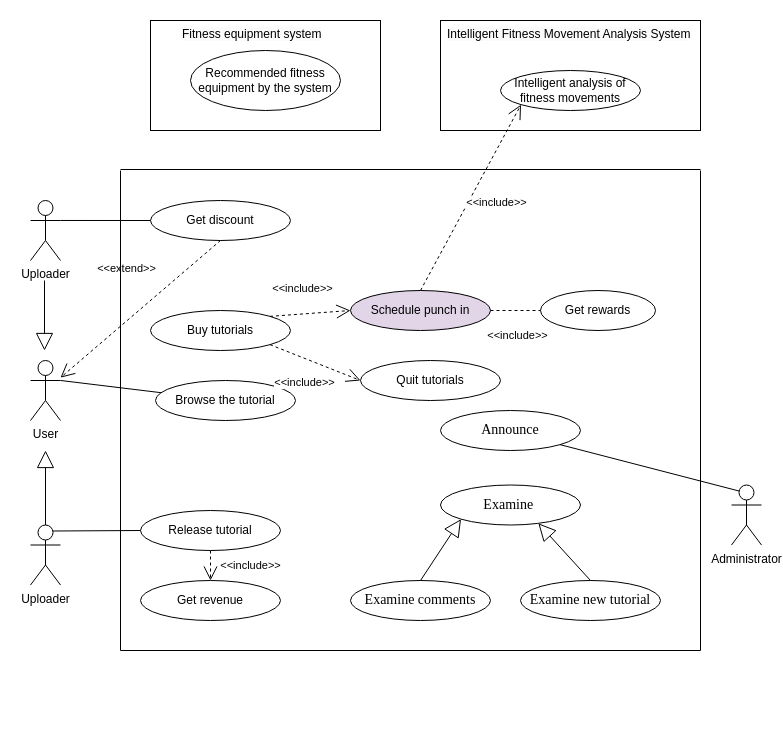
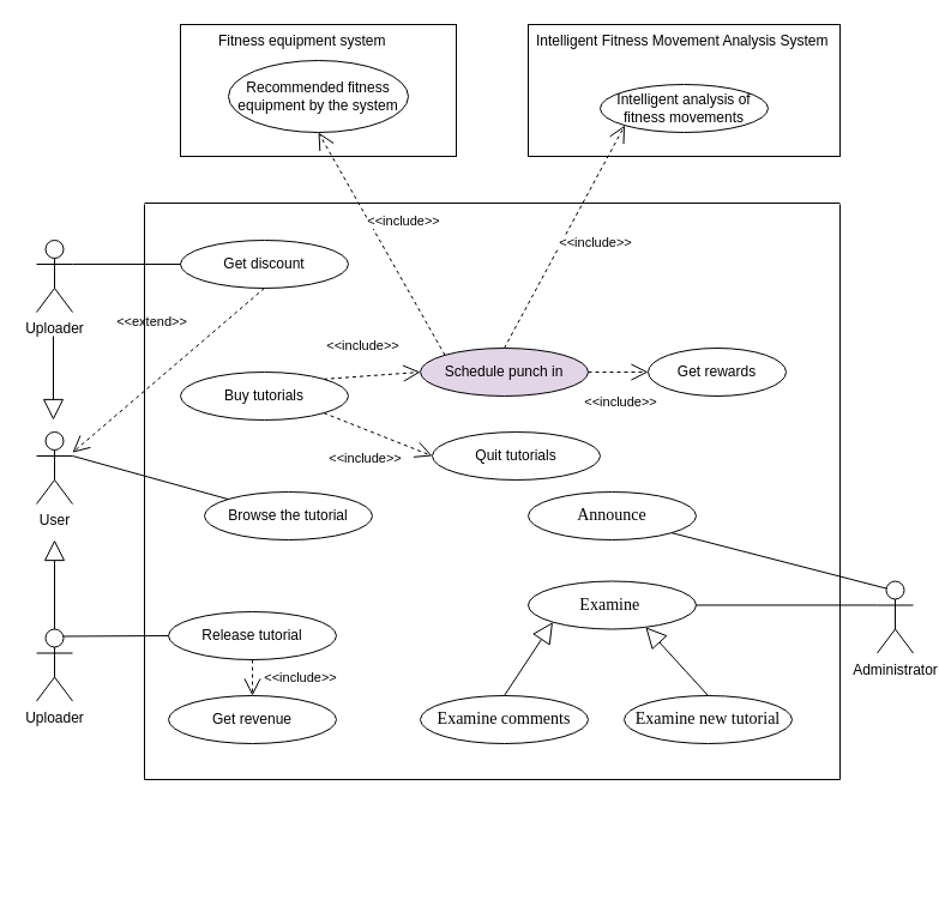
  <mxCell id="0" />
  <mxCell id="1" parent="0" />
  <mxCell id="2" value="" style="html=1;whiteSpace=wrap;opacity=0;strokeColor=default;align=center;verticalAlign=middle;fontFamily=Helvetica;fontSize=12;fontColor=default;fillColor=default;labelBorderColor=default;" parent="1" vertex="1"><mxGeometry x="170" y="640" width="110" height="50" as="geometry" /></mxCell>
  <mxCell id="3" value="" style="rounded=0;whiteSpace=wrap;html=1;opacity=0;strokeColor=default;align=center;verticalAlign=middle;fontFamily=Helvetica;fontSize=12;fontColor=default;fillColor=default;labelBorderColor=default;" parent="1" vertex="1"><mxGeometry x="190" y="634" width="120" height="60" as="geometry" /></mxCell>
  <mxCell id="4" value="" style="rounded=0;whiteSpace=wrap;html=1;opacity=0;align=center;verticalAlign=middle;fontFamily=Helvetica;fontSize=12;" parent="1" vertex="1"><mxGeometry x="20" y="694" width="190" height="40" as="geometry" /></mxCell>
+ <mxCell id="5" value="" style="edgeStyle=orthogonalEdgeStyle;rounded=0;orthogonalLoop=1;jettySize=auto;html=1;exitX=0;exitY=0.333;exitDx=0;exitDy=0;exitPerimeter=0;endArrow=none;endFill=0;" parent="1" source="6" target="23" edge="1"><mxGeometry relative="1" as="geometry" /></mxCell>
  <mxCell id="6" value="Administrator" style="shape=umlActor;verticalLabelPosition=bottom;verticalAlign=top;html=1;outlineConnect=0;" parent="1" vertex="1"><mxGeometry x="731" y="484.5" width="30" height="60" as="geometry" /></mxCell>
  <mxCell id="7" value="User" style="shape=umlActor;verticalLabelPosition=bottom;verticalAlign=top;html=1;outlineConnect=0;" parent="1" vertex="1"><mxGeometry x="30" y="360" width="30" height="60" as="geometry" /></mxCell>
  <mxCell id="8" value="Uploader" style="shape=umlActor;verticalLabelPosition=bottom;verticalAlign=top;html=1;outlineConnect=0;" parent="1" vertex="1"><mxGeometry x="30" y="524.5" width="30" height="60" as="geometry" /></mxCell>
  <mxCell id="9" value="" style="endArrow=block;endSize=15;endFill=0;html=1;rounded=0;exitX=0.5;exitY=0;exitDx=0;exitDy=0;exitPerimeter=0;" parent="1" source="8" edge="1"><mxGeometry width="160" relative="1" as="geometry"><mxPoint x="160" y="410" as="sourcePoint" /><mxPoint x="45" y="450" as="targetPoint" /></mxGeometry></mxCell>
  <mxCell id="10" value="" style="endArrow=block;endSize=15;endFill=0;html=1;rounded=0;" parent="1" edge="1"><mxGeometry width="160" relative="1" as="geometry"><mxPoint x="44" y="280" as="sourcePoint" /><mxPoint x="44" y="350" as="targetPoint" /></mxGeometry></mxCell>
  <mxCell id="11" value="Release tutorial" style="ellipse;whiteSpace=wrap;html=1;" parent="1" vertex="1"><mxGeometry x="140" y="510" width="140" height="40" as="geometry" /></mxCell>
  <mxCell id="12" value="Buy tutorials" style="ellipse;whiteSpace=wrap;html=1;" parent="1" vertex="1"><mxGeometry x="150" y="310" width="140" height="40" as="geometry" /></mxCell>
  <mxCell id="13" value="Quit tutorials" style="ellipse;whiteSpace=wrap;html=1;" parent="1" vertex="1"><mxGeometry x="360" y="360" width="140" height="40" as="geometry" /></mxCell>
  <mxCell id="14" value="Get rewards" style="ellipse;whiteSpace=wrap;html=1;" parent="1" vertex="1"><mxGeometry x="540" y="290" width="115" height="40" as="geometry" /></mxCell>
  <mxCell id="15" value="Schedule punch in" style="ellipse;whiteSpace=wrap;html=1;fillColor=#e1d5e7;" parent="1" vertex="1"><mxGeometry x="350" y="290" width="140" height="40" as="geometry" /></mxCell>
  <mxCell id="16" value="" style="endArrow=none;endFill=0;endSize=12;html=1;rounded=0;exitX=0.75;exitY=0.1;exitDx=0;exitDy=0;exitPerimeter=0;entryX=0;entryY=0.5;entryDx=0;entryDy=0;" parent="1" source="8" target="11" edge="1"><mxGeometry width="160" relative="1" as="geometry"><mxPoint x="560" y="280" as="sourcePoint" /><mxPoint x="720" y="280" as="targetPoint" /></mxGeometry></mxCell>
- <mxCell id="17" value="Browse the tutorial" style="ellipse;whiteSpace=wrap;html=1;" parent="1" vertex="1"><mxGeometry x="155" y="380" width="140" height="40" as="geometry" /></mxCell>
+ <mxCell id="17" value="Browse the tutorial" style="ellipse;whiteSpace=wrap;html=1;" parent="1" vertex="1"><mxGeometry x="170" y="410" width="140" height="40" as="geometry" /></mxCell>
  <mxCell id="18" value="" style="endArrow=none;endFill=0;endSize=12;html=1;rounded=0;exitX=1;exitY=0.333;exitDx=0;exitDy=0;exitPerimeter=0;" parent="1" source="7" target="17" edge="1"><mxGeometry width="160" relative="1" as="geometry"><mxPoint x="180" y="310" as="sourcePoint" /><mxPoint x="290" y="368" as="targetPoint" /></mxGeometry></mxCell>
  <mxCell id="19" value="&amp;lt;&amp;lt;include&amp;gt;&amp;gt;" style="endArrow=open;endSize=12;dashed=1;html=1;rounded=0;exitX=0.5;exitY=1;exitDx=0;exitDy=0;entryX=0.5;entryY=0;entryDx=0;entryDy=0;" parent="1" source="11" target="30" edge="1"><mxGeometry x="-0.033" y="40" width="160" relative="1" as="geometry"><mxPoint x="219.78" y="536" as="sourcePoint" /><mxPoint x="220" y="600" as="targetPoint" /><mxPoint as="offset" /></mxGeometry></mxCell>
  <mxCell id="20" value="&amp;lt;&amp;lt;include&amp;gt;&amp;gt;" style="endArrow=open;endSize=12;dashed=1;html=1;rounded=0;entryX=0;entryY=0.5;entryDx=0;entryDy=0;exitX=1;exitY=0;exitDx=0;exitDy=0;" parent="1" source="12" target="15" edge="1"><mxGeometry x="-0.146" y="25" width="160" relative="1" as="geometry"><mxPoint x="460" y="521" as="sourcePoint" /><mxPoint x="460" y="581" as="targetPoint" /><mxPoint as="offset" /></mxGeometry></mxCell>
  <mxCell id="21" value="&amp;lt;&amp;lt;include&amp;gt;&amp;gt;" style="endArrow=open;endSize=12;dashed=1;html=1;rounded=0;entryX=0;entryY=0.5;entryDx=0;entryDy=0;exitX=1;exitY=1;exitDx=0;exitDy=0;" parent="1" source="12" target="13" edge="1"><mxGeometry x="-0.046" y="-22" width="160" relative="1" as="geometry"><mxPoint x="390" y="368" as="sourcePoint" /><mxPoint x="500" y="335" as="targetPoint" /><mxPoint as="offset" /></mxGeometry></mxCell>
- <mxCell id="22" value="&amp;lt;&amp;lt;include&amp;gt;&amp;gt;" style="endArrow=none;endSize=12;dashed=1;html=1;rounded=0;entryX=0;entryY=0.5;entryDx=0;entryDy=0;exitX=1;exitY=0.5;exitDx=0;exitDy=0;" parent="1" source="15" target="14" edge="1"><mxGeometry x="0.067" y="-25" width="160" relative="1" as="geometry"><mxPoint x="390" y="403" as="sourcePoint" /><mxPoint x="460" y="405" as="targetPoint" /><mxPoint as="offset" /></mxGeometry></mxCell>
+ <mxCell id="22" value="&amp;lt;&amp;lt;include&amp;gt;&amp;gt;" style="endArrow=open;endSize=12;dashed=1;html=1;rounded=0;entryX=0;entryY=0.5;entryDx=0;entryDy=0;exitX=1;exitY=0.5;exitDx=0;exitDy=0;" parent="1" source="15" target="14" edge="1"><mxGeometry x="0.067" y="-25" width="160" relative="1" as="geometry"><mxPoint x="390" y="403" as="sourcePoint" /><mxPoint x="460" y="405" as="targetPoint" /><mxPoint as="offset" /></mxGeometry></mxCell>
  <mxCell id="23" value="&lt;p class=&quot;MsoNormal&quot;&gt;&lt;span style=&quot;mso-spacerun:'yes';font-family:宋体;mso-ascii-font-family:Calibri;&lt;br/&gt;mso-hansi-font-family:Calibri;mso-bidi-font-family:'Times New Roman';font-size:10.5pt;&lt;br/&gt;mso-font-kerning:1.0pt;&quot;&gt;&lt;font face=&quot;Calibri&quot;&gt;Examine&amp;nbsp;&lt;/font&gt;&lt;/span&gt;&lt;/p&gt;" style="ellipse;whiteSpace=wrap;html=1;" parent="1" vertex="1"><mxGeometry x="440" y="484.5" width="140" height="40" as="geometry" /></mxCell>
  <mxCell id="24" value="&lt;p class=&quot;MsoNormal&quot;&gt;&lt;font face=&quot;Calibri&quot;&gt;&lt;span style=&quot;font-size: 14px;&quot;&gt;Announce&lt;/span&gt;&lt;/font&gt;&lt;br&gt;&lt;/p&gt;" style="ellipse;whiteSpace=wrap;html=1;" parent="1" vertex="1"><mxGeometry x="440" y="410" width="140" height="40" as="geometry" /></mxCell>
  <mxCell id="25" value="&lt;p class=&quot;MsoNormal&quot;&gt;&lt;font face=&quot;Calibri&quot;&gt;&lt;span style=&quot;font-size: 14px;&quot;&gt;Examine new tutorial&lt;/span&gt;&lt;/font&gt;&lt;br&gt;&lt;/p&gt;" style="ellipse;whiteSpace=wrap;html=1;" parent="1" vertex="1"><mxGeometry x="520" y="580" width="140" height="40" as="geometry" /></mxCell>
  <mxCell id="26" value="&lt;p class=&quot;MsoNormal&quot;&gt;&lt;font face=&quot;Calibri&quot;&gt;&lt;span style=&quot;font-size: 14px;&quot;&gt;Examine comments&lt;/span&gt;&lt;/font&gt;&lt;/p&gt;" style="ellipse;whiteSpace=wrap;html=1;" parent="1" vertex="1"><mxGeometry x="350" y="580" width="140" height="40" as="geometry" /></mxCell>
  <mxCell id="27" value="" style="endArrow=block;endSize=15;endFill=0;html=1;rounded=0;exitX=0.5;exitY=0;exitDx=0;exitDy=0;entryX=0.699;entryY=0.958;entryDx=0;entryDy=0;entryPerimeter=0;" parent="1" source="25" target="23" edge="1"><mxGeometry width="160" relative="1" as="geometry"><mxPoint x="15" y="520" as="sourcePoint" /><mxPoint x="40" y="430" as="targetPoint" /></mxGeometry></mxCell>
  <mxCell id="28" value="" style="endArrow=block;endSize=15;endFill=0;html=1;rounded=0;exitX=0.5;exitY=0;exitDx=0;exitDy=0;entryX=0;entryY=1;entryDx=0;entryDy=0;" parent="1" source="26" target="23" edge="1"><mxGeometry width="160" relative="1" as="geometry"><mxPoint x="25" y="530" as="sourcePoint" /><mxPoint x="460" y="580" as="targetPoint" /></mxGeometry></mxCell>
  <mxCell id="29" value="" style="endArrow=none;endFill=0;endSize=12;html=1;rounded=0;exitX=0.25;exitY=0.1;exitDx=0;exitDy=0;exitPerimeter=0;entryX=1;entryY=1;entryDx=0;entryDy=0;" parent="1" source="6" target="24" edge="1"><mxGeometry width="160" relative="1" as="geometry"><mxPoint x="103" y="526" as="sourcePoint" /><mxPoint x="160" y="526" as="targetPoint" /></mxGeometry></mxCell>
  <mxCell id="30" value="Get revenue" style="ellipse;whiteSpace=wrap;html=1;" parent="1" vertex="1"><mxGeometry x="140" y="580" width="140" height="40" as="geometry" /></mxCell>
  <mxCell id="31" value="Uploader" style="shape=umlActor;verticalLabelPosition=bottom;verticalAlign=top;html=1;outlineConnect=0;" parent="1" vertex="1"><mxGeometry x="30" y="200" width="30" height="60" as="geometry" /></mxCell>
  <mxCell id="32" value="Get discount" style="ellipse;whiteSpace=wrap;html=1;" parent="1" vertex="1"><mxGeometry x="150" y="200" width="140" height="40" as="geometry" /></mxCell>
  <mxCell id="33" value="" style="endArrow=none;endFill=0;endSize=12;html=1;rounded=0;exitX=1;exitY=0.333;exitDx=0;exitDy=0;exitPerimeter=0;entryX=0;entryY=0.5;entryDx=0;entryDy=0;" parent="1" source="31" target="32" edge="1"><mxGeometry width="160" relative="1" as="geometry"><mxPoint x="70" y="390" as="sourcePoint" /><mxPoint x="181" y="354" as="targetPoint" /></mxGeometry></mxCell>
  <mxCell id="34" value="&amp;lt;&amp;lt;extend&amp;gt;&amp;gt;" style="endArrow=open;endSize=12;dashed=1;html=1;rounded=0;exitX=0.5;exitY=1;exitDx=0;exitDy=0;" parent="1" source="32" target="7" edge="1"><mxGeometry x="-0.143" y="-40" width="160" relative="1" as="geometry"><mxPoint x="279" y="354" as="sourcePoint" /><mxPoint x="370" y="390" as="targetPoint" /><mxPoint as="offset" /></mxGeometry></mxCell>
  <mxCell id="35" value="" style="whiteSpace=wrap;html=1;aspect=fixed;opacity=0;strokeColor=default;align=center;verticalAlign=middle;fontFamily=Helvetica;fontSize=12;fontColor=default;fillColor=default;" parent="1" vertex="1"><mxGeometry x="470" y="420" width="80" height="80" as="geometry" /></mxCell>
  <mxCell id="36" value="" style="rounded=0;whiteSpace=wrap;html=1;opacity=0;strokeColor=default;align=center;verticalAlign=middle;fontFamily=Helvetica;fontSize=12;fontColor=default;fillColor=default;" parent="1" vertex="1"><mxGeometry x="450" y="430" width="120" height="60" as="geometry" /></mxCell>
  <mxCell id="37" value="" style="endArrow=none;html=1;rounded=0;fontFamily=Helvetica;fontSize=12;fontColor=default;" parent="1" edge="1"><mxGeometry width="50" height="50" relative="1" as="geometry"><mxPoint x="120" y="650" as="sourcePoint" /><mxPoint x="700" y="650" as="targetPoint" /></mxGeometry></mxCell>
  <mxCell id="38" value="" style="endArrow=none;html=1;rounded=0;fontFamily=Helvetica;fontSize=12;fontColor=default;" parent="1" edge="1"><mxGeometry width="50" height="50" relative="1" as="geometry"><mxPoint x="120" y="169" as="sourcePoint" /><mxPoint x="700" y="169" as="targetPoint" /></mxGeometry></mxCell>
  <mxCell id="39" value="" style="endArrow=none;html=1;rounded=0;fontFamily=Helvetica;fontSize=12;fontColor=default;" parent="1" edge="1"><mxGeometry width="50" height="50" relative="1" as="geometry"><mxPoint x="120" y="170" as="sourcePoint" /><mxPoint x="120" y="650" as="targetPoint" /></mxGeometry></mxCell>
  <mxCell id="40" value="" style="endArrow=none;html=1;rounded=0;fontFamily=Helvetica;fontSize=12;fontColor=default;" parent="1" edge="1"><mxGeometry width="50" height="50" relative="1" as="geometry"><mxPoint x="700" y="170" as="sourcePoint" /><mxPoint x="700" y="650" as="targetPoint" /></mxGeometry></mxCell>
  <mxCell id="41" value="Intelligent analysis of fitness movements" style="ellipse;whiteSpace=wrap;html=1;" parent="1" vertex="1"><mxGeometry x="500" y="70" width="140" height="40" as="geometry" /></mxCell>
  <mxCell id="42" value="&amp;lt;&amp;lt;include&amp;gt;&amp;gt;" style="endArrow=open;endSize=12;dashed=1;html=1;rounded=0;entryX=0;entryY=1;entryDx=0;entryDy=0;exitX=0.5;exitY=0;exitDx=0;exitDy=0;" parent="1" source="15" target="41" edge="1"><mxGeometry x="0.067" y="-25" width="160" relative="1" as="geometry"><mxPoint x="500" y="320" as="sourcePoint" /><mxPoint x="550" y="320" as="targetPoint" /><mxPoint as="offset" /></mxGeometry></mxCell>
  <mxCell id="43" value="" style="rounded=0;whiteSpace=wrap;html=1;fillColor=none;" parent="1" vertex="1"><mxGeometry x="440" y="20" width="260" height="110" as="geometry" /></mxCell>
  <mxCell id="44" value="&lt;span style=&quot;color: rgb(0, 0, 0); font-family: Helvetica; font-size: 12px; font-style: normal; font-variant-ligatures: normal; font-variant-caps: normal; font-weight: 400; letter-spacing: normal; orphans: 2; text-align: center; text-indent: 0px; text-transform: none; widows: 2; word-spacing: 0px; -webkit-text-stroke-width: 0px; background-color: rgb(251, 251, 251); text-decoration-thickness: initial; text-decoration-style: initial; text-decoration-color: initial; float: none; display: inline !important;&quot;&gt;Intelligent Fitness Movement Analysis System&lt;/span&gt;" style="text;whiteSpace=wrap;html=1;" parent="1" vertex="1"><mxGeometry x="445" y="20" width="250" height="40" as="geometry" /></mxCell>
  <mxCell id="45" value="Recommended fitness equipment by the system" style="ellipse;whiteSpace=wrap;html=1;" parent="1" vertex="1"><mxGeometry x="190" y="50" width="150" height="60" as="geometry" /></mxCell>
  <mxCell id="46" value="" style="rounded=0;whiteSpace=wrap;html=1;fillColor=none;" parent="1" vertex="1"><mxGeometry x="150" y="20" width="230" height="110" as="geometry" /></mxCell>
  <mxCell id="47" value="&lt;span style=&quot;color: rgb(0, 0, 0); font-family: Helvetica; font-size: 12px; font-style: normal; font-variant-ligatures: normal; font-variant-caps: normal; font-weight: 400; letter-spacing: normal; orphans: 2; text-align: center; text-indent: 0px; text-transform: none; widows: 2; word-spacing: 0px; -webkit-text-stroke-width: 0px; background-color: rgb(251, 251, 251); text-decoration-thickness: initial; text-decoration-style: initial; text-decoration-color: initial; float: none; display: inline !important;&quot;&gt;Fitness equipment system&lt;/span&gt;" style="text;whiteSpace=wrap;html=1;" parent="1" vertex="1"><mxGeometry x="180" y="20" width="170" height="40" as="geometry" /></mxCell>
+ <mxCell id="48" value="&amp;lt;&amp;lt;include&amp;gt;&amp;gt;" style="endArrow=open;endSize=12;dashed=1;html=1;rounded=0;exitX=0;exitY=0;exitDx=0;exitDy=0;entryX=0.5;entryY=1;entryDx=0;entryDy=0;" parent="1" source="15" target="45" edge="1"><mxGeometry x="0.067" y="-25" width="160" relative="1" as="geometry"><mxPoint x="430" y="300" as="sourcePoint" /><mxPoint x="531" y="114" as="targetPoint" /><mxPoint as="offset" /></mxGeometry></mxCell>
